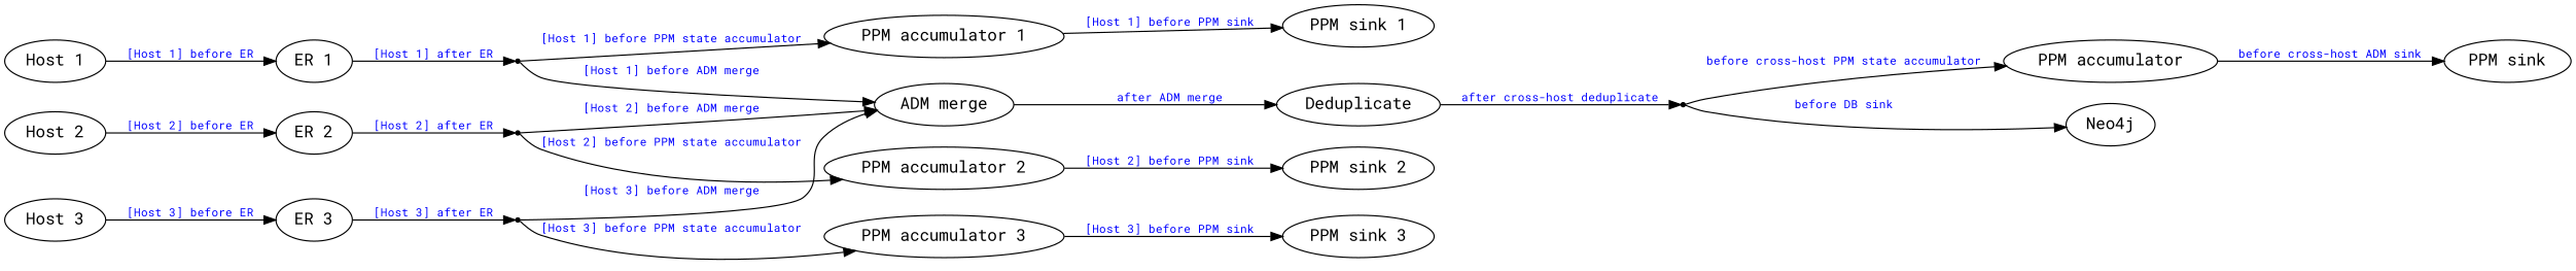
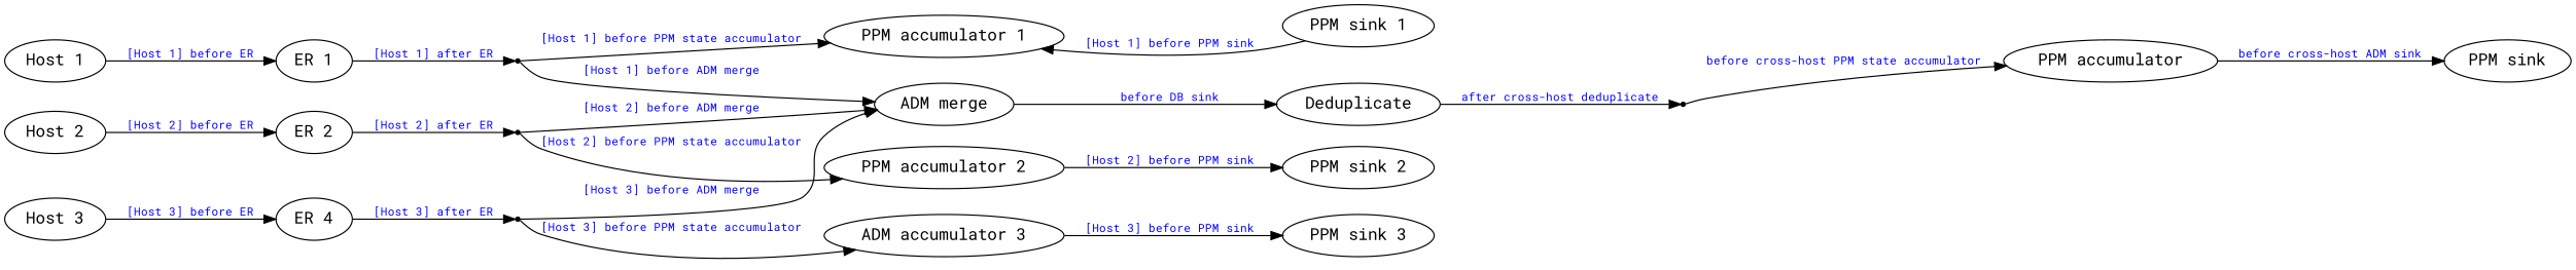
  digraph {
    fontname="Roboto Mono"
    rankdir=LR
    splines=true
    node [fontname="Roboto Mono"]
    edge [fontcolor=blue fontname="Roboto Mono" fontsize=10]
    "Host 1"
    "ER 1"
    fork1 [shape=point]
    "PPM accumulator 1"
    "ADM merge"
    "Host 2"
    "ER 2"
    fork2 [shape=point]
    "PPM accumulator 2"
    "Host 3"
-   "ER 3"
+   "ER 3" [label="ER 4"]
    fork3 [shape=point]
-   "PPM accumulator 3"
+   "PPM accumulator 3" [label="ADM accumulator 3"]
    "PPM sink 1"
    Deduplicate
    "PPM sink 2"
    "PPM sink 3"
    fork4 [shape=point]
    "PPM accumulator"
-   Neo4j
    "PPM sink"
    "Host 1" -> "ER 1" [label="[Host 1] before ER"]
    "ER 1" -> fork1 [label="[Host 1] after ER"]
    fork1 -> "PPM accumulator 1" [label="[Host 1] before PPM state accumulator"]
    fork1 -> "ADM merge" [label="[Host 1] before ADM merge"]
-   "PPM accumulator 1" -> "PPM sink 1" [label="[Host 1] before PPM sink"]
-   "ADM merge" -> Deduplicate [label="after ADM merge"]
+   "PPM sink 1" -> "PPM accumulator 1" [label="[Host 1] before PPM sink"]
+   "ADM merge" -> Deduplicate [label="before DB sink"]
    "Host 2" -> "ER 2" [label="[Host 2] before ER"]
    "ER 2" -> fork2 [label="[Host 2] after ER"]
    fork2 -> "ADM merge" [label="[Host 2] before ADM merge"]
    fork2 -> "PPM accumulator 2" [label="[Host 2] before PPM state accumulator"]
    "PPM accumulator 2" -> "PPM sink 2" [label="[Host 2] before PPM sink"]
    "Host 3" -> "ER 3" [label="[Host 3] before ER"]
    "ER 3" -> fork3 [label="[Host 3] after ER"]
    fork3 -> "ADM merge" [label="[Host 3] before ADM merge"]
    fork3 -> "PPM accumulator 3" [label="[Host 3] before PPM state accumulator"]
    "PPM accumulator 3" -> "PPM sink 3" [label="[Host 3] before PPM sink"]
    Deduplicate -> fork4 [label="after cross-host deduplicate"]
    fork4 -> "PPM accumulator" [label="before cross-host PPM state accumulator"]
-   fork4 -> Neo4j [label="before DB sink"]
    "PPM accumulator" -> "PPM sink" [label="before cross-host ADM sink"]
  }
